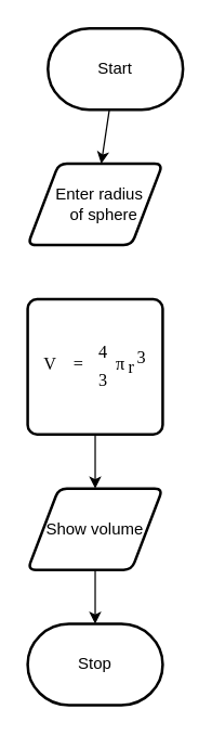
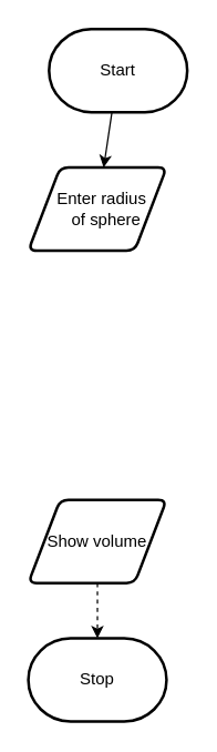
  <mxCell id="0" />
  <mxCell id="1" parent="0" />
  <mxCell id="2" style="edgeStyle=none;html=1;" parent="1" source="3" target="4" edge="1"><mxGeometry relative="1" as="geometry" /></mxCell>
  <mxCell id="3" value="Start" style="strokeWidth=2;html=1;shape=mxgraph.flowchart.terminator;whiteSpace=wrap;" parent="1" vertex="1"><mxGeometry x="35" y="20" width="100" height="60" as="geometry" /></mxCell>
  <mxCell id="4" value="&amp;nbsp; &amp;nbsp; &amp;nbsp;Enter radius&amp;nbsp; &amp;nbsp; &amp;nbsp; &amp;nbsp; of sphere" style="shape=parallelogram;html=1;strokeWidth=2;perimeter=parallelogramPerimeter;whiteSpace=wrap;rounded=1;arcSize=12;size=0.23;" parent="1" vertex="1"><mxGeometry x="20" y="120" width="100" height="60" as="geometry" /></mxCell>
- <mxCell id="5" style="edgeStyle=none;html=1;" parent="1" source="6" target="8" edge="1"><mxGeometry relative="1" as="geometry" /></mxCell>
- <mxCell id="6" value="&lt;font style=&quot;font-size: 13px&quot;&gt;&lt;div class=&quot;lr-fy-ecl lr-fy-eq-elem&quot; style=&quot;display: inline-block ; position: relative ; transition: all 0.05s ease-in-out 0s ; font-family: &amp;#34;stixgeneral&amp;#34; , &amp;#34;georgia&amp;#34; ; margin-right: 10px ; margin-top: 0px ; margin-bottom: 0px&quot;&gt;V&lt;/div&gt;&lt;div class=&quot;lr-fy-eq-elem lr-fy-eq-add&quot; style=&quot;display: inline-block ; position: relative ; transition: all 0.05s ease-in-out 0s ; font-family: &amp;#34;stixgeneral&amp;#34; , &amp;#34;georgia&amp;#34; ; margin-left: 0.2em ; margin-right: 0.2em&quot;&gt;=&lt;/div&gt;&lt;div class=&quot;lr-fy-eq-elem eiuJYe&quot; style=&quot;display: inline-block ; position: relative ; transition: all 0.05s ease-in-out 0s ; font-family: &amp;#34;stixgeneral&amp;#34; , &amp;#34;georgia&amp;#34; ; margin-left: 5px ; margin-top: 0px ; margin-bottom: 0px&quot;&gt;&lt;div class=&quot;lr-fy-eq-elem&quot; style=&quot;vertical-align: middle ; display: inline-block ; position: relative ; transition: all 0.05s ease-in-out 0s ; font-size: 13px&quot;&gt;&lt;div class=&quot;lr-fy-eq-elem&quot; style=&quot;display: inline-block ; position: relative ; transition: all 0.05s ease-in-out 0s ; text-align: center ; vertical-align: middle ; font-size: 13px&quot;&gt;&lt;div class=&quot;lr-fy-ecv lr-fy-eq-elem&quot; style=&quot;display: inline-block ; position: relative ; transition: all 0.05s ease-in-out 0s ; font-family: &amp;#34;stixgeneral&amp;#34; , &amp;#34;times&amp;#34; , &amp;#34;times new roman&amp;#34; , serif ; font-size: 13px&quot;&gt;4&lt;/div&gt;&lt;div class=&quot;lr-fy-eq-add&quot; style=&quot;width: 14px ; height: 1px ; margin-top: 2px ; margin-bottom: 2px ; font-size: 13px&quot;&gt;&lt;/div&gt;&lt;div class=&quot;lr-fy-ecv lr-fy-eq-elem&quot; style=&quot;display: inline-block ; position: relative ; transition: all 0.05s ease-in-out 0s ; font-family: &amp;#34;stixgeneral&amp;#34; , &amp;#34;times&amp;#34; , &amp;#34;times new roman&amp;#34; , serif ; font-size: 13px&quot;&gt;3&lt;/div&gt;&lt;/div&gt;&lt;div class=&quot;lr-fy-eq-elem lr-fy-eq-add&quot; style=&quot;display: inline-block ; position: relative ; transition: all 0.05s ease-in-out 0s ; margin-left: 0.2em ; font-size: 13px&quot;&gt;&lt;/div&gt;&lt;div class=&quot;lr-fy-ecl lr-fy-eq-elem&quot; style=&quot;display: inline-block ; position: relative ; transition: all 0.05s ease-in-out 0s ; font-size: 13px&quot;&gt;π&lt;/div&gt;&lt;/div&gt;&lt;div class=&quot;lr-fy-eq-elem lr-fy-eq-add&quot; style=&quot;vertical-align: middle ; display: inline-block ; position: relative ; transition: all 0.05s ease-in-out 0s ; margin-left: 0.2em ; font-size: 13px&quot;&gt;&lt;/div&gt;&lt;div class=&quot;lr-fy-eq-elem&quot; style=&quot;display: inline-block ; position: relative ; transition: all 0.05s ease-in-out 0s ; font-size: 13px&quot;&gt;&lt;div class=&quot;lr-fy-el lr-fy-eq-elem&quot; style=&quot;vertical-align: middle ; display: inline-block ; position: relative ; transition: all 0.05s ease-in-out 0s ; margin: -4px ; padding: 4px ; cursor: pointer ; font-size: 13px&quot;&gt;r&lt;/div&gt;&lt;div class=&quot;lr-fy-ecv lr-fy-eq-elem&quot; style=&quot;display: inline-block ; position: relative ; transition: all 0.05s ease-in-out 0s ; font-family: &amp;#34;stixgeneral&amp;#34; , &amp;#34;times&amp;#34; , &amp;#34;times new roman&amp;#34; , serif ; margin-left: 0.15em ; font-size: 13px&quot;&gt;&lt;sup style=&quot;font-size: 13px&quot;&gt;3&lt;/sup&gt;&lt;/div&gt;&lt;/div&gt;&lt;/div&gt;&lt;/font&gt;" style="rounded=1;whiteSpace=wrap;html=1;absoluteArcSize=1;arcSize=14;strokeWidth=2;" parent="1" vertex="1"><mxGeometry x="20" y="220" width="100" height="100" as="geometry" /></mxCell>
- <mxCell id="7" style="edgeStyle=none;html=1;" parent="1" source="8" target="9" edge="1"><mxGeometry relative="1" as="geometry" /></mxCell>
+ <mxCell id="7" style="edgeStyle=none;html=1;dashed=1;" parent="1" source="8" target="9" edge="1"><mxGeometry relative="1" as="geometry" /></mxCell>
  <mxCell id="8" value="Show volume" style="shape=parallelogram;html=1;strokeWidth=2;perimeter=parallelogramPerimeter;whiteSpace=wrap;rounded=1;arcSize=12;size=0.23;" parent="1" vertex="1"><mxGeometry x="20" y="360" width="100" height="60" as="geometry" /></mxCell>
  <mxCell id="9" value="Stop" style="strokeWidth=2;html=1;shape=mxgraph.flowchart.terminator;whiteSpace=wrap;" parent="1" vertex="1"><mxGeometry x="20" y="460" width="100" height="60" as="geometry" /></mxCell>
